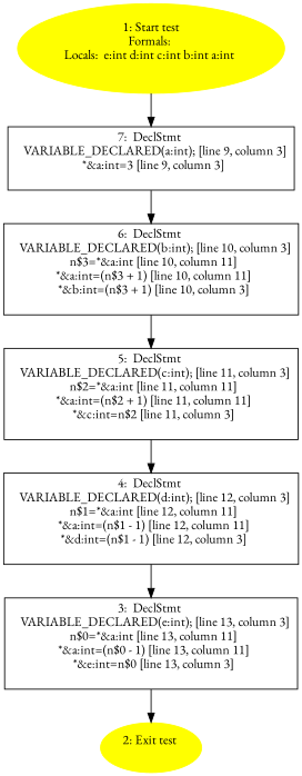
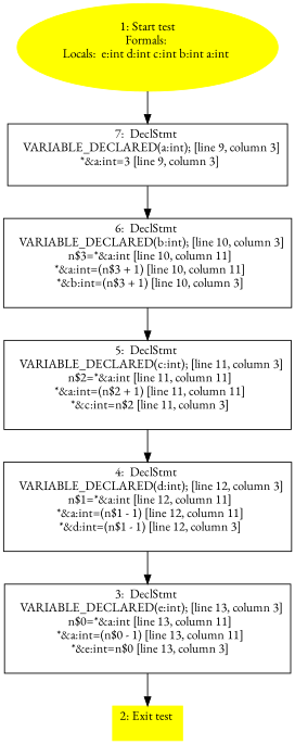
  digraph {
    fontname="EB Garamond"
    node [fontname="EB Garamond" shape=box]
    edge [fontname="EB Garamond"]
    n1 [color=yellow label="1: Start test\nFormals: \nLocals:  e:int d:int c:int b:int a:int \n  " style=filled shape=""]
    n2 [label="7:  DeclStmt \n   VARIABLE_DECLARED(a:int); [line 9, column 3]\n  *&a:int=3 [line 9, column 3]\n "]
    n3 [label="6:  DeclStmt \n   VARIABLE_DECLARED(b:int); [line 10, column 3]\n  n$3=*&a:int [line 10, column 11]\n  *&a:int=(n$3 + 1) [line 10, column 11]\n  *&b:int=(n$3 + 1) [line 10, column 3]\n "]
-   n4 [color=yellow label="2: Exit test \n  " style=filled shape=""]
+   n4 [color=yellow label="2: Exit test \n  " style=filled]
    n5 [label="3:  DeclStmt \n   VARIABLE_DECLARED(e:int); [line 13, column 3]\n  n$0=*&a:int [line 13, column 11]\n  *&a:int=(n$0 - 1) [line 13, column 11]\n  *&e:int=n$0 [line 13, column 3]\n "]
    n6 [label="4:  DeclStmt \n   VARIABLE_DECLARED(d:int); [line 12, column 3]\n  n$1=*&a:int [line 12, column 11]\n  *&a:int=(n$1 - 1) [line 12, column 11]\n  *&d:int=(n$1 - 1) [line 12, column 3]\n "]
    n7 [label="5:  DeclStmt \n   VARIABLE_DECLARED(c:int); [line 11, column 3]\n  n$2=*&a:int [line 11, column 11]\n  *&a:int=(n$2 + 1) [line 11, column 11]\n  *&c:int=n$2 [line 11, column 3]\n "]
    n1 -> n2
    n2 -> n3
    n3 -> n7
    n5 -> n4
    n6 -> n5
    n7 -> n6
  }
